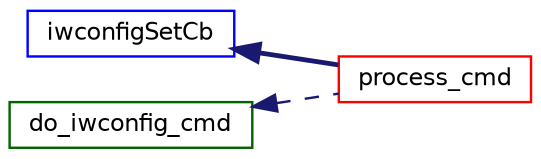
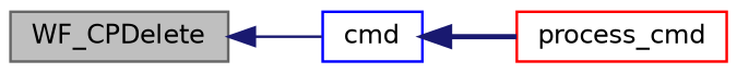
  digraph {
    rankdir=LR
    node [fillcolor=white fontname=Helvetica fontsize=10 shape=record style=filled]
    edge [color=midnightblue dir=back fontname=Helvetica fontsize=10 labelfontname=Helvetica labelfontsize=10]
-   n2 [color=blue height=0.2 label=iwconfigSetCb width=0.4]
+   n1 [color=gray40 fillcolor=grey75 fontcolor=black height=0.2 label=WF_CPDelete width=0.4]
+   n2 [color=blue height=0.2 label=cmd width=0.4]
    n3 [color=red height=0.2 label=process_cmd width=0.4]
-   n4 [color=darkgreen height=0.2 label=do_iwconfig_cmd width=0.4]
+   n1 -> n2 [style=solid]
    n2 -> n3 [style=bold]
-   n4 -> n3 [style=dashed]
  }
